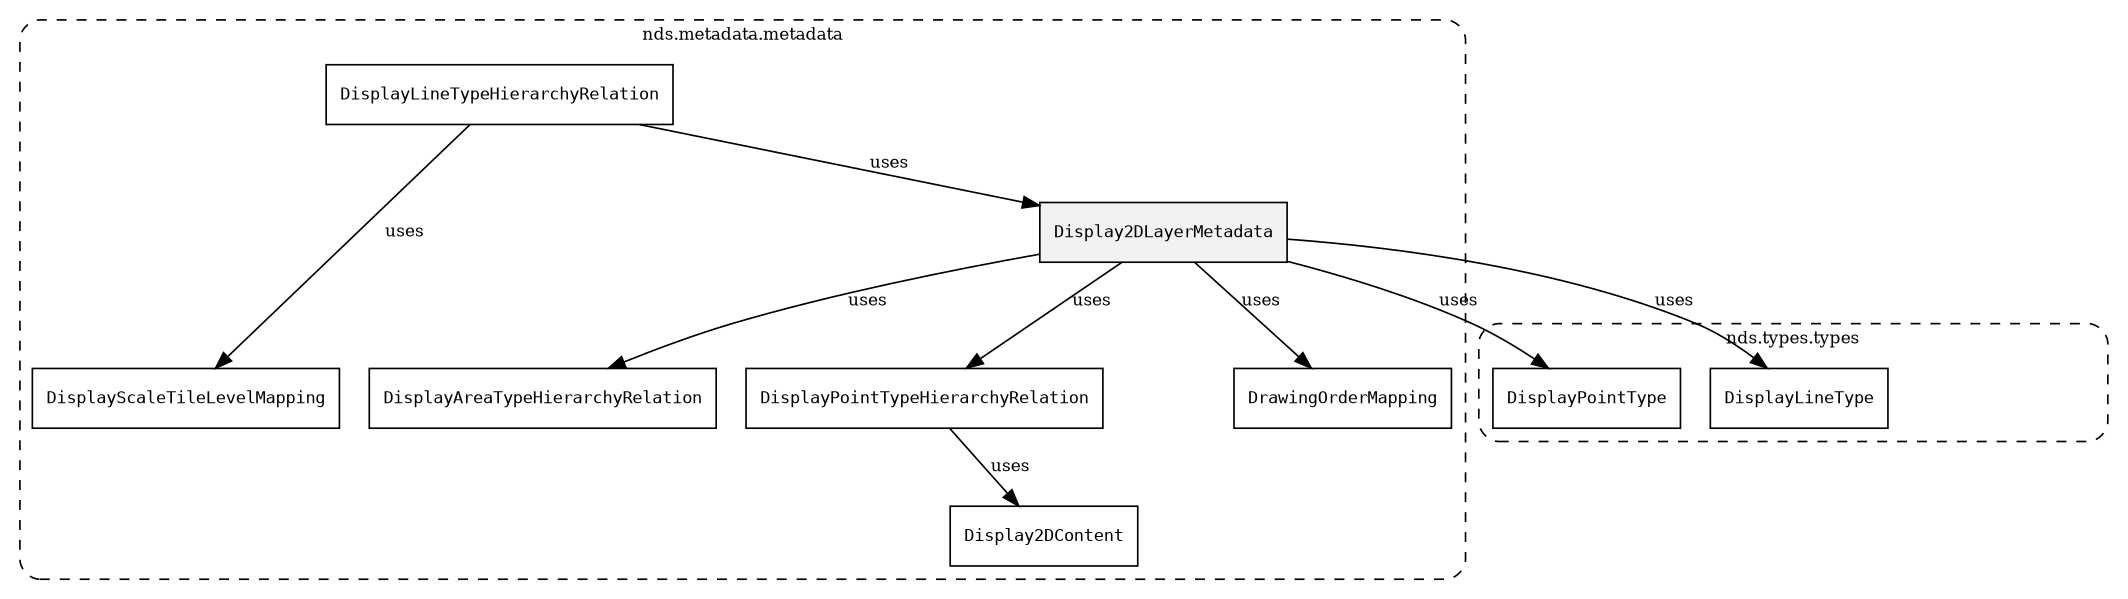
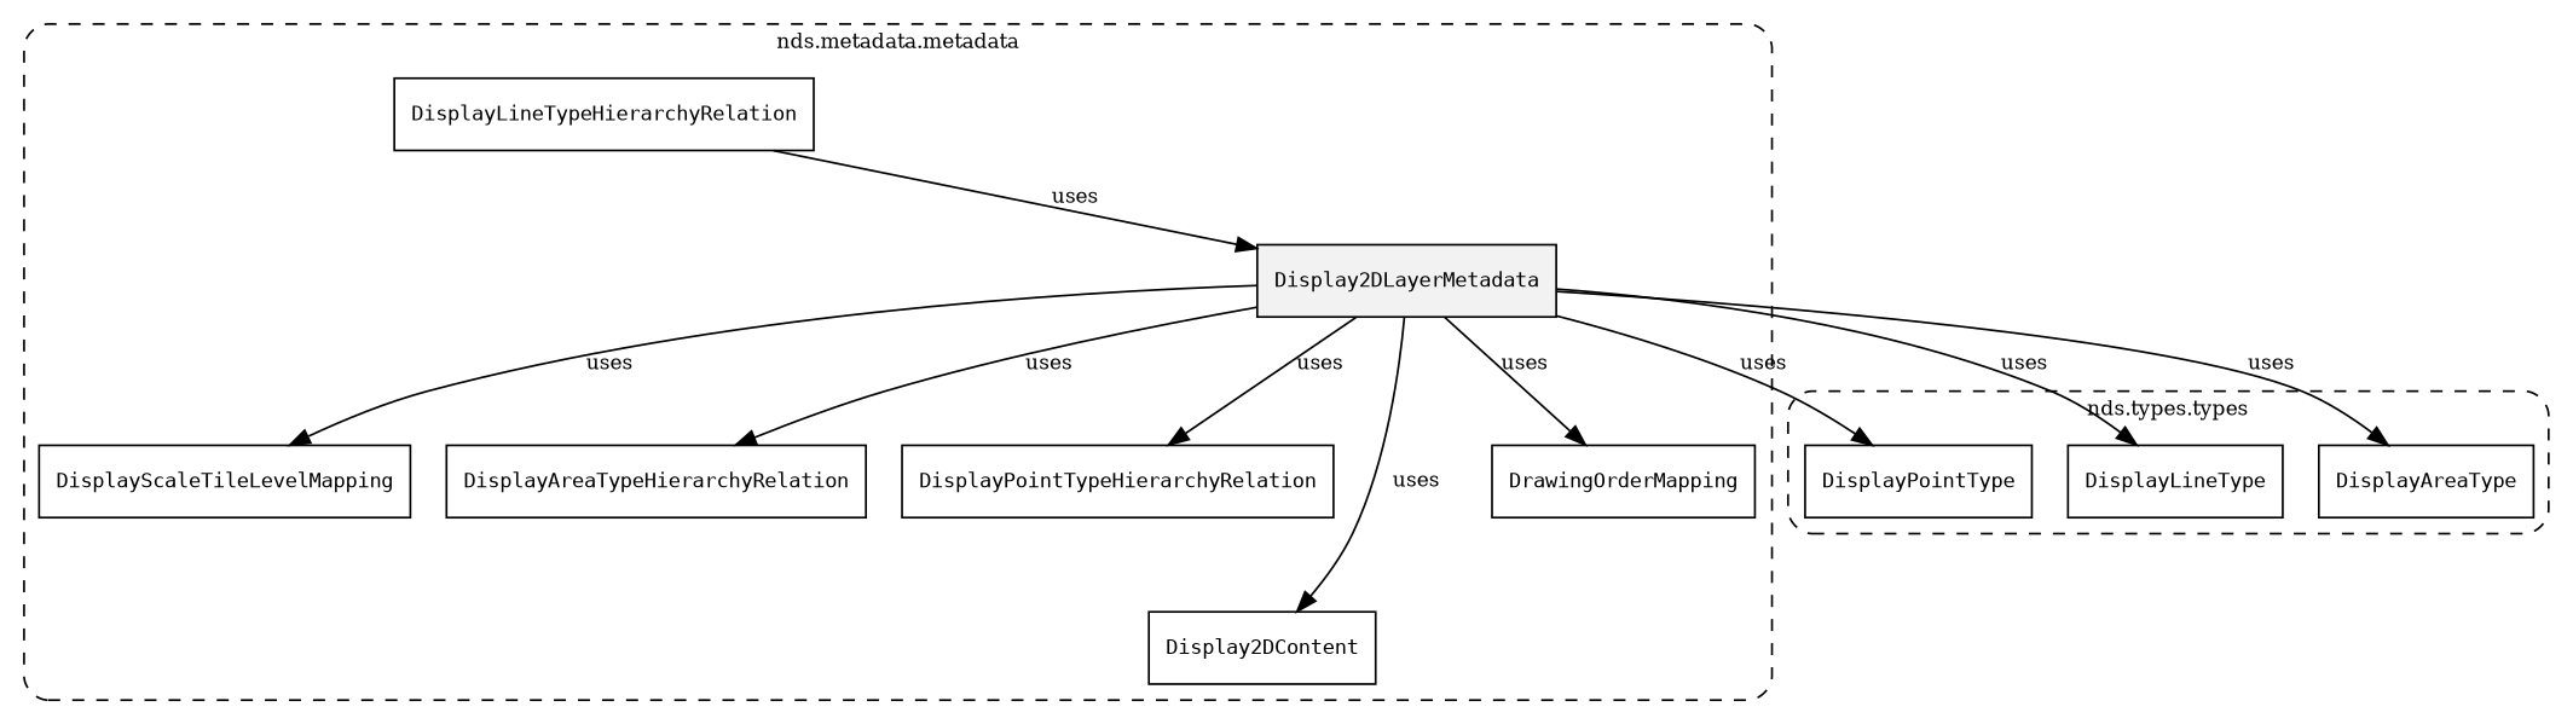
  digraph {
    fontsize=10
    rankdir=TB
    node [fontsize=10 shape=box]
    edge [fontsize=10]
    n1 [fillcolor="#0000000D" label=<<font face="monospace"><table align="center" border="0" cellspacing="0" cellpadding="0"><tr><td href="../../../content/packages/nds.display.metadata.html#Structure-Display2DLayerMetadata" title="Structure defined in nds.display.metadata">Display2DLayerMetadata</td></tr></table></font>> style=filled]
    n2 [label=<<font face="monospace"><table align="center" border="0" cellspacing="0" cellpadding="0"><tr><td href="../../../content/packages/nds.display.metadata.html#Bitmask-Display2DContent" title="Bitmask defined in nds.display.metadata">Display2DContent</td></tr></table></font>>]
    n3 [label=<<font face="monospace"><table align="center" border="0" cellspacing="0" cellpadding="0"><tr><td href="../../../content/packages/nds.display.metadata.html#Structure-DrawingOrderMapping" title="Structure defined in nds.display.metadata">DrawingOrderMapping</td></tr></table></font>>]
    n4 [label=<<font face="monospace"><table align="center" border="0" cellspacing="0" cellpadding="0"><tr><td href="../../../content/packages/nds.display.metadata.html#Structure-DisplayAreaTypeHierarchyRelation" title="Structure defined in nds.display.metadata">DisplayAreaTypeHierarchyRelation</td></tr></table></font>>]
    n5 [label=<<font face="monospace"><table align="center" border="0" cellspacing="0" cellpadding="0"><tr><td href="../../../content/packages/nds.display.metadata.html#Structure-DisplayLineTypeHierarchyRelation" title="Structure defined in nds.display.metadata">DisplayLineTypeHierarchyRelation</td></tr></table></font>>]
    n6 [label=<<font face="monospace"><table align="center" border="0" cellspacing="0" cellpadding="0"><tr><td href="../../../content/packages/nds.display.metadata.html#Structure-DisplayPointTypeHierarchyRelation" title="Structure defined in nds.display.metadata">DisplayPointTypeHierarchyRelation</td></tr></table></font>>]
    n7 [label=<<font face="monospace"><table align="center" border="0" cellspacing="0" cellpadding="0"><tr><td href="../../../content/packages/nds.display.metadata.html#Structure-DisplayScaleTileLevelMapping" title="Structure defined in nds.display.metadata">DisplayScaleTileLevelMapping</td></tr></table></font>>]
    n8 [label=<<font face="monospace"><table align="center" border="0" cellspacing="0" cellpadding="0"><tr><td href="../../../content/packages/nds.display.types.html#Enum-DisplayPointType" title="Enum defined in nds.display.types">DisplayPointType</td></tr></table></font>>]
    n9 [label=<<font face="monospace"><table align="center" border="0" cellspacing="0" cellpadding="0"><tr><td href="../../../content/packages/nds.display.types.html#Enum-DisplayLineType" title="Enum defined in nds.display.types">DisplayLineType</td></tr></table></font>>]
+   n10 [label=<<font face="monospace"><table align="center" border="0" cellspacing="0" cellpadding="0"><tr><td href="../../../content/packages/nds.display.types.html#Enum-DisplayAreaType" title="Enum defined in nds.display.types">DisplayAreaType</td></tr></table></font>>]
    subgraph cluster_1 {
      label="nds.metadata.metadata"
      style="dashed, rounded"
      n1
      n2
      n3
      n4
      n5
      n6
      n7
    }
    subgraph cluster_2 {
      label="nds.types.types"
      style="dashed, rounded"
      n8
      n9
+     n10
    }
-   n6 -> n2 [label=uses]
+   n1 -> n2 [label=uses]
    n1 -> n3 [label=uses]
    n1 -> n4 [label=uses]
    n1 -> n6 [label=uses]
-   n5 -> n7 [label=uses]
+   n1 -> n7 [label=uses]
    n1 -> n8 [label=uses]
    n1 -> n9 [label=uses]
+   n1 -> n10 [label=uses]
    n5 -> n1 [label=uses]
  }
